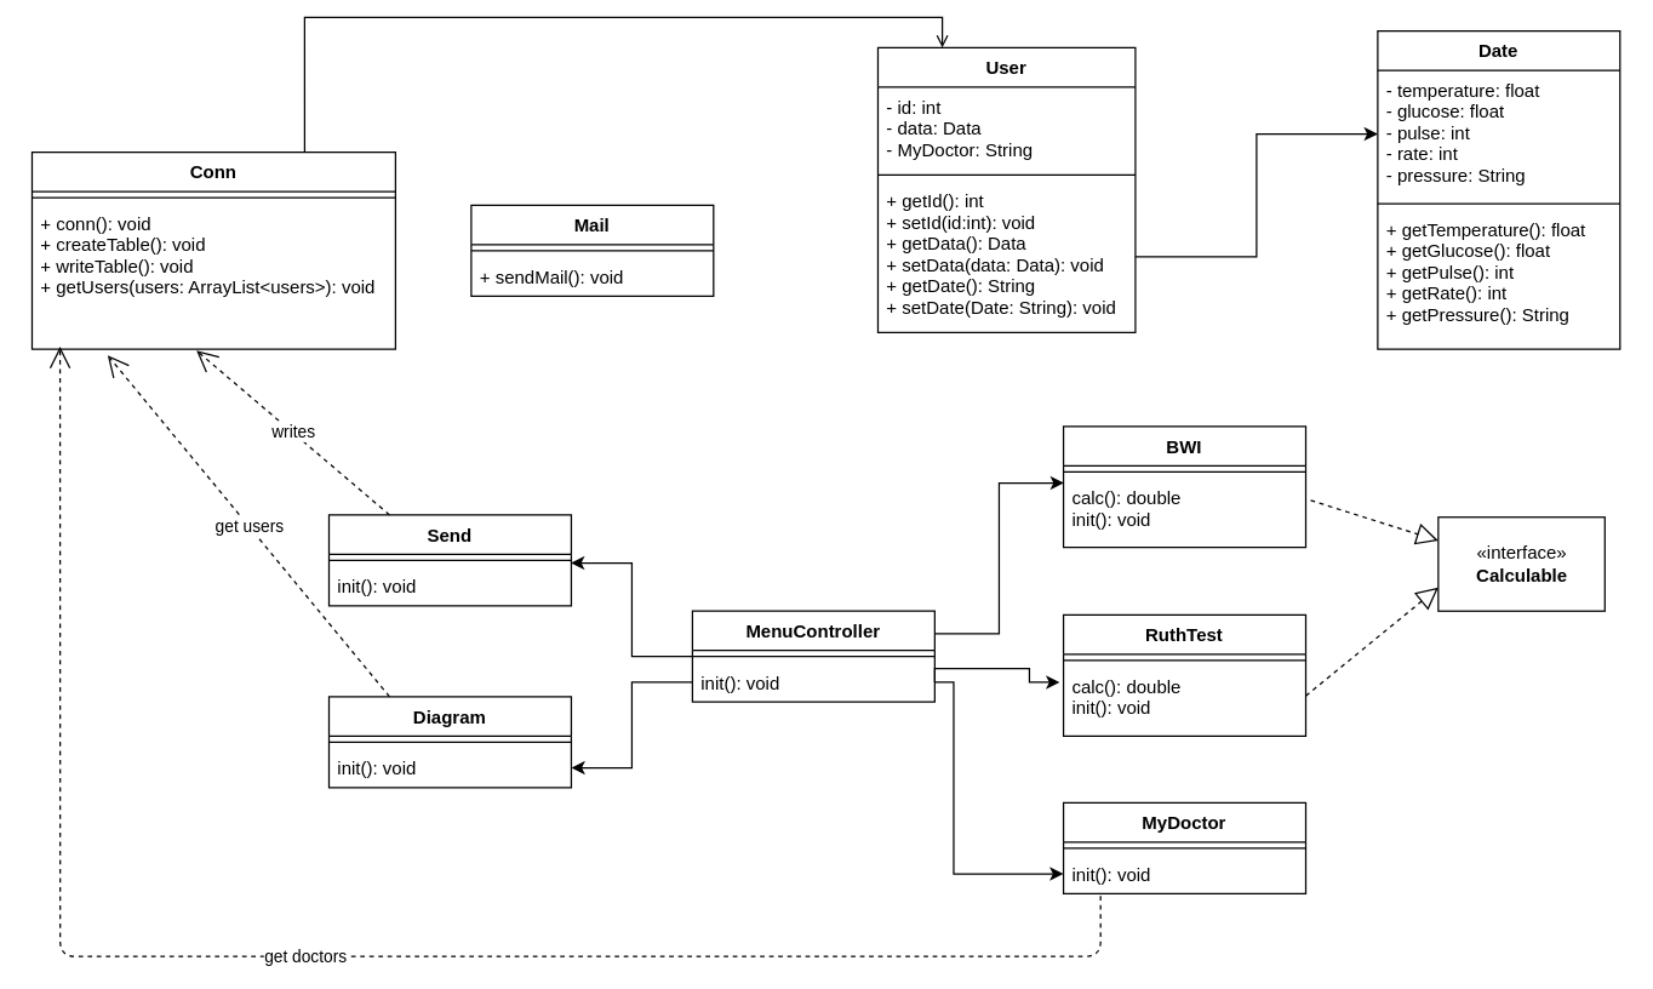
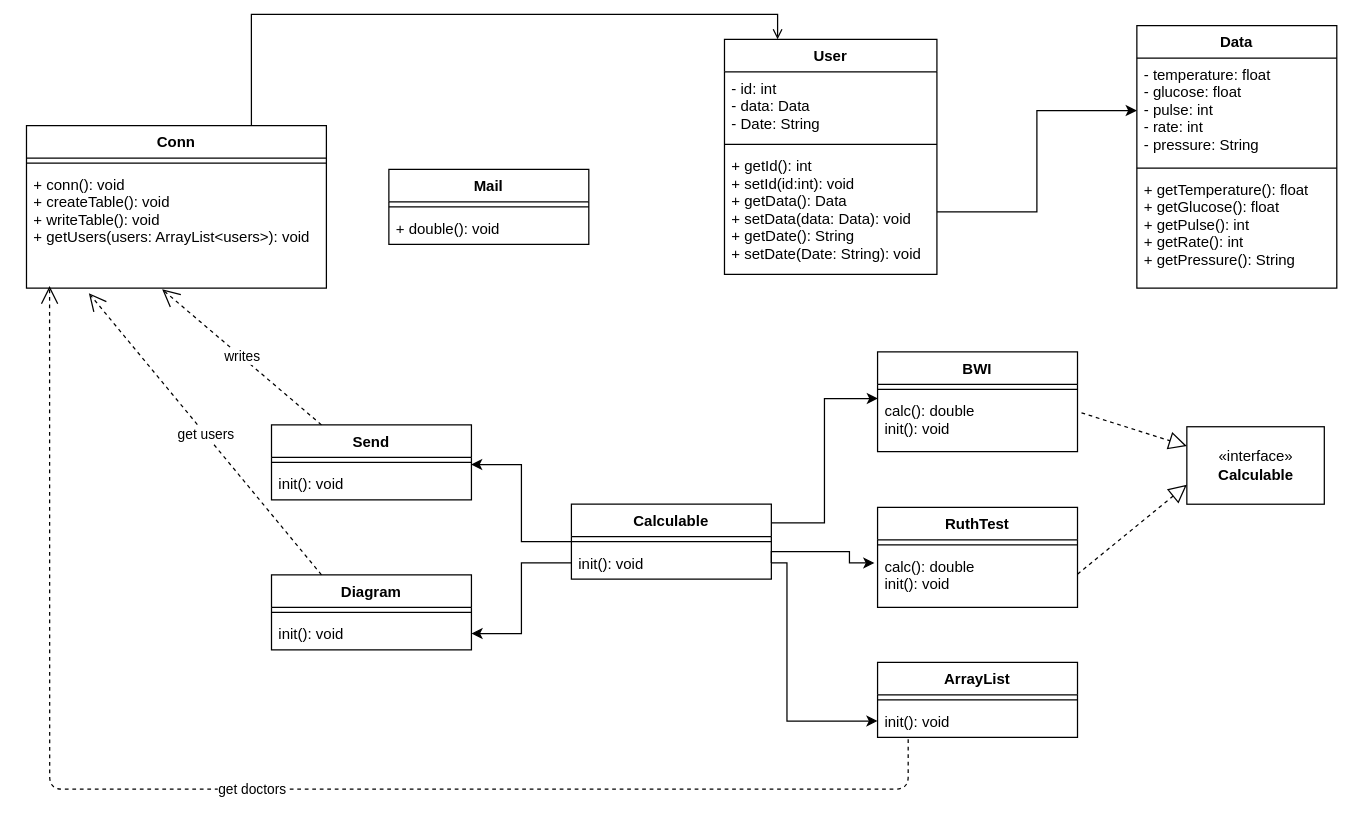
  <mxCell id="0" />
  <mxCell id="1" parent="0" />
  <mxCell id="2" value="User" style="swimlane;fontStyle=1;align=center;verticalAlign=top;childLayout=stackLayout;horizontal=1;startSize=26;horizontalStack=0;resizeParent=1;resizeParentMax=0;resizeLast=0;collapsible=1;marginBottom=0;" vertex="1" parent="1"><mxGeometry x="579" y="31" width="170" height="188" as="geometry" /></mxCell>
- <mxCell id="3" value="- id: int&#10;- data: Data&#10;- MyDoctor: String" style="text;align=left;verticalAlign=top;spacingLeft=4;spacingRight=4;overflow=hidden;rotatable=0;points=[[0,0.5],[1,0.5]];portConstraint=eastwest;" vertex="1" parent="2"><mxGeometry y="26" width="170" height="54" as="geometry" /></mxCell>
+ <mxCell id="3" value="- id: int&#10;- data: Data&#10;- Date: String" style="text;align=left;verticalAlign=top;spacingLeft=4;spacingRight=4;overflow=hidden;rotatable=0;points=[[0,0.5],[1,0.5]];portConstraint=eastwest;" vertex="1" parent="2"><mxGeometry y="26" width="170" height="54" as="geometry" /></mxCell>
  <mxCell id="4" value="" style="line;strokeWidth=1;align=left;verticalAlign=middle;spacingTop=-1;spacingLeft=3;spacingRight=3;rotatable=0;labelPosition=right;points=[];portConstraint=eastwest;" vertex="1" parent="2"><mxGeometry y="80" width="170" height="8" as="geometry" /></mxCell>
  <mxCell id="5" value="+ getId(): int&#10;+ setId(id:int): void&#10;+ getData(): Data&#10;+ setData(data: Data): void&#10;+ getDate(): String&#10;+ setDate(Date: String): void" style="text;align=left;verticalAlign=top;spacingLeft=4;spacingRight=4;overflow=hidden;rotatable=0;points=[[0,0.5],[1,0.5]];portConstraint=eastwest;" vertex="1" parent="2"><mxGeometry y="88" width="170" height="100" as="geometry" /></mxCell>
- <mxCell id="6" value="Date" style="swimlane;fontStyle=1;align=center;verticalAlign=top;childLayout=stackLayout;horizontal=1;startSize=26;horizontalStack=0;resizeParent=1;resizeParentMax=0;resizeLast=0;collapsible=1;marginBottom=0;" vertex="1" parent="1"><mxGeometry x="909" y="20" width="160" height="210" as="geometry" /></mxCell>
+ <mxCell id="6" value="Data" style="swimlane;fontStyle=1;align=center;verticalAlign=top;childLayout=stackLayout;horizontal=1;startSize=26;horizontalStack=0;resizeParent=1;resizeParentMax=0;resizeLast=0;collapsible=1;marginBottom=0;" vertex="1" parent="1"><mxGeometry x="909" y="20" width="160" height="210" as="geometry" /></mxCell>
  <mxCell id="7" value="- temperature: float&#10;- glucose: float&#10;- pulse: int&#10;- rate: int&#10;- pressure: String " style="text;align=left;verticalAlign=top;spacingLeft=4;spacingRight=4;overflow=hidden;rotatable=0;points=[[0,0.5],[1,0.5]];portConstraint=eastwest;" vertex="1" parent="6"><mxGeometry y="26" width="160" height="84" as="geometry" /></mxCell>
  <mxCell id="8" value="" style="line;strokeWidth=1;align=left;verticalAlign=middle;spacingTop=-1;spacingLeft=3;spacingRight=3;rotatable=0;labelPosition=right;points=[];portConstraint=eastwest;" vertex="1" parent="6"><mxGeometry y="110" width="160" height="8" as="geometry" /></mxCell>
  <mxCell id="9" value="+ getTemperature(): float&#10;+ getGlucose(): float&#10;+ getPulse(): int&#10;+ getRate(): int&#10;+ getPressure(): String " style="text;align=left;verticalAlign=top;spacingLeft=4;spacingRight=4;overflow=hidden;rotatable=0;points=[[0,0.5],[1,0.5]];portConstraint=eastwest;" vertex="1" parent="6"><mxGeometry y="118" width="160" height="92" as="geometry" /></mxCell>
  <mxCell id="10" style="edgeStyle=orthogonalEdgeStyle;rounded=0;orthogonalLoop=1;jettySize=auto;html=1;exitX=1;exitY=0.25;exitDx=0;exitDy=0;entryX=0.002;entryY=0.075;entryDx=0;entryDy=0;entryPerimeter=0;" edge="1" parent="1" source="12" target="17"><mxGeometry relative="1" as="geometry" /></mxCell>
  <mxCell id="11" style="edgeStyle=orthogonalEdgeStyle;rounded=0;orthogonalLoop=1;jettySize=auto;html=1;exitX=0;exitY=0.5;exitDx=0;exitDy=0;entryX=0.998;entryY=-0.085;entryDx=0;entryDy=0;entryPerimeter=0;" edge="1" parent="1" source="12" target="20"><mxGeometry relative="1" as="geometry" /></mxCell>
- <mxCell id="12" value="MenuController" style="swimlane;fontStyle=1;align=center;verticalAlign=top;childLayout=stackLayout;horizontal=1;startSize=26;horizontalStack=0;resizeParent=1;resizeParentMax=0;resizeLast=0;collapsible=1;marginBottom=0;" vertex="1" parent="1"><mxGeometry x="456.5" y="403" width="160" height="60" as="geometry" /></mxCell>
+ <mxCell id="12" value="Calculable" style="swimlane;fontStyle=1;align=center;verticalAlign=top;childLayout=stackLayout;horizontal=1;startSize=26;horizontalStack=0;resizeParent=1;resizeParentMax=0;resizeLast=0;collapsible=1;marginBottom=0;" vertex="1" parent="1"><mxGeometry x="456.5" y="403" width="160" height="60" as="geometry" /></mxCell>
  <mxCell id="13" value="" style="line;strokeWidth=1;align=left;verticalAlign=middle;spacingTop=-1;spacingLeft=3;spacingRight=3;rotatable=0;labelPosition=right;points=[];portConstraint=eastwest;" vertex="1" parent="12"><mxGeometry y="26" width="160" height="8" as="geometry" /></mxCell>
  <mxCell id="14" value="init(): void" style="text;align=left;verticalAlign=top;spacingLeft=4;spacingRight=4;overflow=hidden;rotatable=0;points=[[0,0.5],[1,0.5]];portConstraint=eastwest;" vertex="1" parent="12"><mxGeometry y="34" width="160" height="26" as="geometry" /></mxCell>
  <mxCell id="15" value="BWI" style="swimlane;fontStyle=1;align=center;verticalAlign=top;childLayout=stackLayout;horizontal=1;startSize=26;horizontalStack=0;resizeParent=1;resizeParentMax=0;resizeLast=0;collapsible=1;marginBottom=0;" vertex="1" parent="1"><mxGeometry x="701.5" y="281" width="160" height="80" as="geometry" /></mxCell>
  <mxCell id="16" value="" style="line;strokeWidth=1;align=left;verticalAlign=middle;spacingTop=-1;spacingLeft=3;spacingRight=3;rotatable=0;labelPosition=right;points=[];portConstraint=eastwest;" vertex="1" parent="15"><mxGeometry y="26" width="160" height="8" as="geometry" /></mxCell>
  <mxCell id="17" value="calc(): double&#10;init(): void&#10;" style="text;align=left;verticalAlign=top;spacingLeft=4;spacingRight=4;overflow=hidden;rotatable=0;points=[[0,0.5],[1,0.5]];portConstraint=eastwest;" vertex="1" parent="15"><mxGeometry y="34" width="160" height="46" as="geometry" /></mxCell>
  <mxCell id="18" value="Send" style="swimlane;fontStyle=1;align=center;verticalAlign=top;childLayout=stackLayout;horizontal=1;startSize=26;horizontalStack=0;resizeParent=1;resizeParentMax=0;resizeLast=0;collapsible=1;marginBottom=0;" vertex="1" parent="1"><mxGeometry x="216.5" y="339.5" width="160" height="60" as="geometry" /></mxCell>
  <mxCell id="19" value="" style="line;strokeWidth=1;align=left;verticalAlign=middle;spacingTop=-1;spacingLeft=3;spacingRight=3;rotatable=0;labelPosition=right;points=[];portConstraint=eastwest;" vertex="1" parent="18"><mxGeometry y="26" width="160" height="8" as="geometry" /></mxCell>
  <mxCell id="20" value="init(): void" style="text;align=left;verticalAlign=top;spacingLeft=4;spacingRight=4;overflow=hidden;rotatable=0;points=[[0,0.5],[1,0.5]];portConstraint=eastwest;" vertex="1" parent="18"><mxGeometry y="34" width="160" height="26" as="geometry" /></mxCell>
- <mxCell id="21" value="MyDoctor" style="swimlane;fontStyle=1;align=center;verticalAlign=top;childLayout=stackLayout;horizontal=1;startSize=26;horizontalStack=0;resizeParent=1;resizeParentMax=0;resizeLast=0;collapsible=1;marginBottom=0;" vertex="1" parent="1"><mxGeometry x="701.5" y="529.5" width="160" height="60" as="geometry" /></mxCell>
+ <mxCell id="21" value="ArrayList" style="swimlane;fontStyle=1;align=center;verticalAlign=top;childLayout=stackLayout;horizontal=1;startSize=26;horizontalStack=0;resizeParent=1;resizeParentMax=0;resizeLast=0;collapsible=1;marginBottom=0;" vertex="1" parent="1"><mxGeometry x="701.5" y="529.5" width="160" height="60" as="geometry" /></mxCell>
  <mxCell id="22" value="" style="line;strokeWidth=1;align=left;verticalAlign=middle;spacingTop=-1;spacingLeft=3;spacingRight=3;rotatable=0;labelPosition=right;points=[];portConstraint=eastwest;" vertex="1" parent="21"><mxGeometry y="26" width="160" height="8" as="geometry" /></mxCell>
  <mxCell id="23" value="init(): void" style="text;align=left;verticalAlign=top;spacingLeft=4;spacingRight=4;overflow=hidden;rotatable=0;points=[[0,0.5],[1,0.5]];portConstraint=eastwest;" vertex="1" parent="21"><mxGeometry y="34" width="160" height="26" as="geometry" /></mxCell>
  <mxCell id="24" value="Diagram" style="swimlane;fontStyle=1;align=center;verticalAlign=top;childLayout=stackLayout;horizontal=1;startSize=26;horizontalStack=0;resizeParent=1;resizeParentMax=0;resizeLast=0;collapsible=1;marginBottom=0;" vertex="1" parent="1"><mxGeometry x="216.5" y="459.5" width="160" height="60" as="geometry" /></mxCell>
  <mxCell id="25" value="" style="line;strokeWidth=1;align=left;verticalAlign=middle;spacingTop=-1;spacingLeft=3;spacingRight=3;rotatable=0;labelPosition=right;points=[];portConstraint=eastwest;" vertex="1" parent="24"><mxGeometry y="26" width="160" height="8" as="geometry" /></mxCell>
  <mxCell id="26" value="init(): void" style="text;align=left;verticalAlign=top;spacingLeft=4;spacingRight=4;overflow=hidden;rotatable=0;points=[[0,0.5],[1,0.5]];portConstraint=eastwest;" vertex="1" parent="24"><mxGeometry y="34" width="160" height="26" as="geometry" /></mxCell>
  <mxCell id="27" value="RuthTest" style="swimlane;fontStyle=1;align=center;verticalAlign=top;childLayout=stackLayout;horizontal=1;startSize=26;horizontalStack=0;resizeParent=1;resizeParentMax=0;resizeLast=0;collapsible=1;marginBottom=0;" vertex="1" parent="1"><mxGeometry x="701.5" y="405.5" width="160" height="80" as="geometry" /></mxCell>
  <mxCell id="28" value="" style="line;strokeWidth=1;align=left;verticalAlign=middle;spacingTop=-1;spacingLeft=3;spacingRight=3;rotatable=0;labelPosition=right;points=[];portConstraint=eastwest;" vertex="1" parent="27"><mxGeometry y="26" width="160" height="8" as="geometry" /></mxCell>
  <mxCell id="29" value="calc(): double&#10;init(): void" style="text;align=left;verticalAlign=top;spacingLeft=4;spacingRight=4;overflow=hidden;rotatable=0;points=[[0,0.5],[1,0.5]];portConstraint=eastwest;" vertex="1" parent="27"><mxGeometry y="34" width="160" height="46" as="geometry" /></mxCell>
  <mxCell id="30" style="edgeStyle=orthogonalEdgeStyle;rounded=0;orthogonalLoop=1;jettySize=auto;html=1;exitX=0.75;exitY=0;exitDx=0;exitDy=0;entryX=0.25;entryY=0;entryDx=0;entryDy=0;endArrow=open;" edge="1" parent="1" source="31" target="2"><mxGeometry relative="1" as="geometry" /></mxCell>
  <mxCell id="31" value="Conn" style="swimlane;fontStyle=1;align=center;verticalAlign=top;childLayout=stackLayout;horizontal=1;startSize=26;horizontalStack=0;resizeParent=1;resizeParentMax=0;resizeLast=0;collapsible=1;marginBottom=0;" vertex="1" parent="1"><mxGeometry x="20.429" y="100" width="240" height="130" as="geometry" /></mxCell>
  <mxCell id="32" value="" style="line;strokeWidth=1;align=left;verticalAlign=middle;spacingTop=-1;spacingLeft=3;spacingRight=3;rotatable=0;labelPosition=right;points=[];portConstraint=eastwest;" vertex="1" parent="31"><mxGeometry y="26" width="240" height="8" as="geometry" /></mxCell>
  <mxCell id="33" value="+ conn(): void&#10;+ createTable(): void&#10;+ writeTable(): void&#10;+ getUsers(users: ArrayList&lt;users&gt;): void&#10;" style="text;align=left;verticalAlign=top;spacingLeft=4;spacingRight=4;overflow=hidden;rotatable=0;points=[[0,0.5],[1,0.5]];portConstraint=eastwest;" vertex="1" parent="31"><mxGeometry y="34" width="240" height="96" as="geometry" /></mxCell>
  <mxCell id="34" value="Mail" style="swimlane;fontStyle=1;align=center;verticalAlign=top;childLayout=stackLayout;horizontal=1;startSize=26;horizontalStack=0;resizeParent=1;resizeParentMax=0;resizeLast=0;collapsible=1;marginBottom=0;" vertex="1" parent="1"><mxGeometry x="310.429" y="135" width="160" height="60" as="geometry" /></mxCell>
  <mxCell id="35" value="" style="line;strokeWidth=1;align=left;verticalAlign=middle;spacingTop=-1;spacingLeft=3;spacingRight=3;rotatable=0;labelPosition=right;points=[];portConstraint=eastwest;" vertex="1" parent="34"><mxGeometry y="26" width="160" height="8" as="geometry" /></mxCell>
- <mxCell id="36" value="+ sendMail(): void" style="text;align=left;verticalAlign=top;spacingLeft=4;spacingRight=4;overflow=hidden;rotatable=0;points=[[0,0.5],[1,0.5]];portConstraint=eastwest;" vertex="1" parent="34"><mxGeometry y="34" width="160" height="26" as="geometry" /></mxCell>
+ <mxCell id="36" value="+ double(): void" style="text;align=left;verticalAlign=top;spacingLeft=4;spacingRight=4;overflow=hidden;rotatable=0;points=[[0,0.5],[1,0.5]];portConstraint=eastwest;" vertex="1" parent="34"><mxGeometry y="34" width="160" height="26" as="geometry" /></mxCell>
  <mxCell id="37" value="«interface»&lt;br&gt;&lt;b&gt;Calculable&lt;/b&gt;" style="html=1;" vertex="1" parent="1"><mxGeometry x="949" y="341" width="110" height="62" as="geometry" /></mxCell>
  <mxCell id="38" value="" style="endArrow=block;dashed=1;endFill=0;endSize=12;html=1;entryX=0;entryY=0.75;entryDx=0;entryDy=0;" edge="1" parent="1" target="37"><mxGeometry width="160" relative="1" as="geometry"><mxPoint x="861.5" y="459" as="sourcePoint" /><mxPoint x="947" y="401" as="targetPoint" /></mxGeometry></mxCell>
  <mxCell id="39" value="" style="endArrow=block;dashed=1;endFill=0;endSize=12;html=1;entryX=0;entryY=0.25;entryDx=0;entryDy=0;exitX=1.02;exitY=0.323;exitDx=0;exitDy=0;exitPerimeter=0;" edge="1" parent="1" source="17" target="37"><mxGeometry width="160" relative="1" as="geometry"><mxPoint x="861.5" y="339" as="sourcePoint" /><mxPoint x="1021.5" y="339" as="targetPoint" /></mxGeometry></mxCell>
  <mxCell id="40" value="writes" style="endArrow=open;endSize=12;dashed=1;html=1;exitX=0.25;exitY=0;exitDx=0;exitDy=0;" edge="1" parent="1" source="18"><mxGeometry width="160" relative="1" as="geometry"><mxPoint x="19" y="611" as="sourcePoint" /><mxPoint x="129" y="231" as="targetPoint" /></mxGeometry></mxCell>
  <mxCell id="41" value="get users" style="endArrow=open;endSize=12;dashed=1;html=1;entryX=0.208;entryY=1.043;entryDx=0;entryDy=0;entryPerimeter=0;exitX=0.25;exitY=0;exitDx=0;exitDy=0;" edge="1" parent="1" source="24" target="33"><mxGeometry width="160" relative="1" as="geometry"><mxPoint x="19" y="611" as="sourcePoint" /><mxPoint x="179" y="611" as="targetPoint" /></mxGeometry></mxCell>
  <mxCell id="42" style="edgeStyle=orthogonalEdgeStyle;rounded=0;orthogonalLoop=1;jettySize=auto;html=1;exitX=1;exitY=0.5;exitDx=0;exitDy=0;entryX=0;entryY=0.5;entryDx=0;entryDy=0;" edge="1" parent="1" source="5" target="7"><mxGeometry relative="1" as="geometry" /></mxCell>
  <mxCell id="43" style="edgeStyle=orthogonalEdgeStyle;rounded=0;orthogonalLoop=1;jettySize=auto;html=1;exitX=1;exitY=0.5;exitDx=0;exitDy=0;" edge="1" parent="1" source="14"><mxGeometry relative="1" as="geometry"><mxPoint x="699" y="450" as="targetPoint" /><Array as="points"><mxPoint x="616" y="441" /><mxPoint x="679" y="441" /><mxPoint x="679" y="450" /></Array></mxGeometry></mxCell>
  <mxCell id="44" style="edgeStyle=orthogonalEdgeStyle;rounded=0;orthogonalLoop=1;jettySize=auto;html=1;exitX=1;exitY=0.5;exitDx=0;exitDy=0;entryX=0;entryY=0.5;entryDx=0;entryDy=0;" edge="1" parent="1" source="14" target="23"><mxGeometry relative="1" as="geometry"><Array as="points"><mxPoint x="629" y="450" /><mxPoint x="629" y="577" /></Array></mxGeometry></mxCell>
  <mxCell id="45" style="edgeStyle=orthogonalEdgeStyle;rounded=0;orthogonalLoop=1;jettySize=auto;html=1;exitX=0;exitY=0.5;exitDx=0;exitDy=0;entryX=1;entryY=0.5;entryDx=0;entryDy=0;" edge="1" parent="1" source="14" target="26"><mxGeometry relative="1" as="geometry" /></mxCell>
  <mxCell id="46" value="get doctors" style="endArrow=open;endSize=12;dashed=1;html=1;entryX=0.077;entryY=0.984;entryDx=0;entryDy=0;entryPerimeter=0;" edge="1" parent="1" target="33"><mxGeometry width="160" relative="1" as="geometry"><mxPoint x="726" y="591" as="sourcePoint" /><mxPoint x="39" y="291" as="targetPoint" /><Array as="points"><mxPoint x="726" y="631" /><mxPoint x="39" y="631" /></Array></mxGeometry></mxCell>
